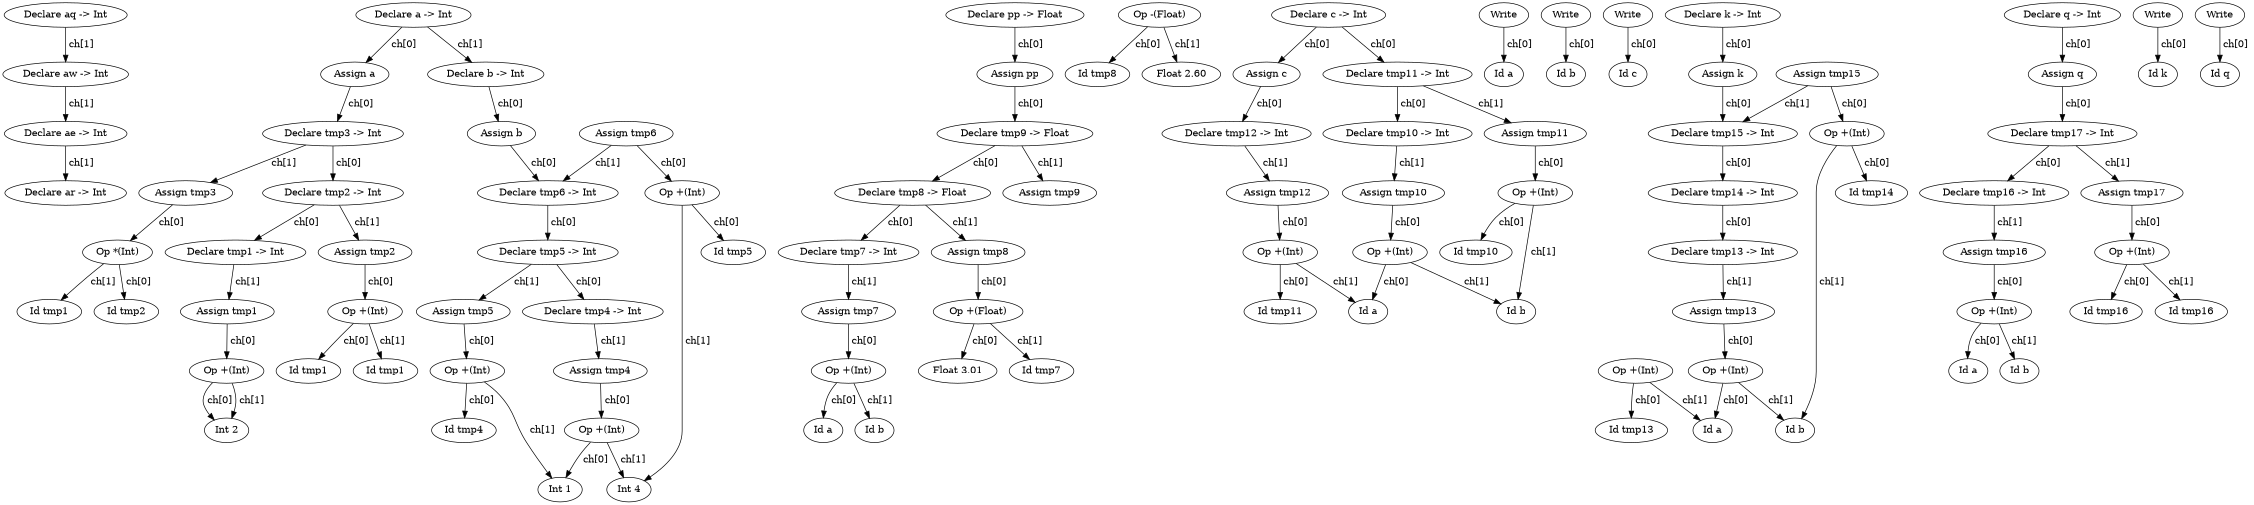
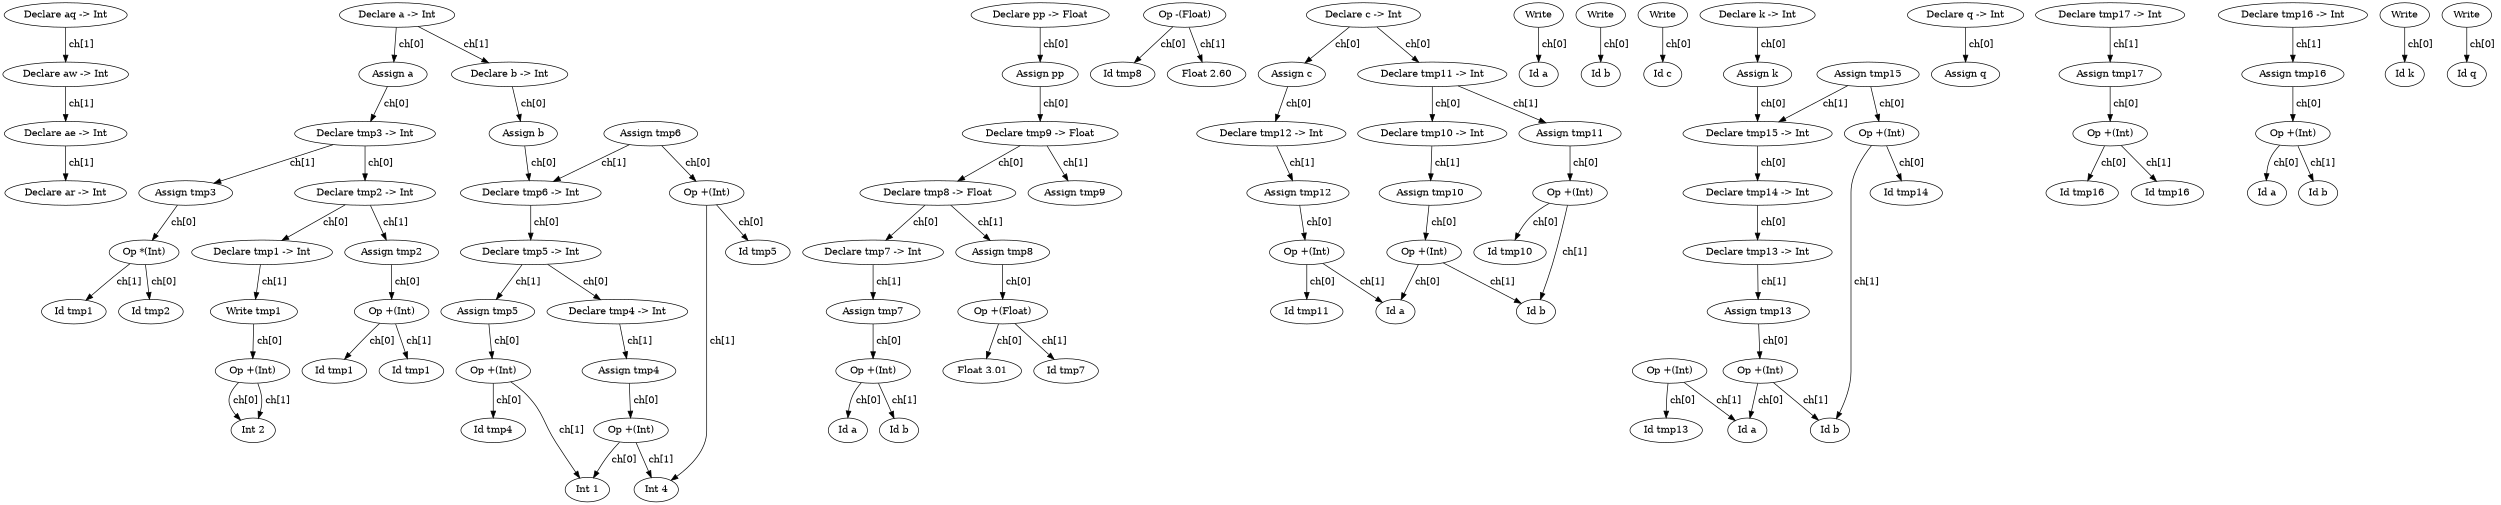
  digraph {
    n1 [label="Declare aq -> Int"]
    n2 [label="Declare aw -> Int"]
    n3 [label="Declare ae -> Int"]
    n4 [label="Declare ar -> Int"]
    n5 [label="Declare a -> Int"]
    n6 [label="Assign a"]
    n7 [label="Declare b -> Int"]
    n8 [label="Declare tmp3 -> Int"]
    n9 [label="Assign b"]
    n10 [label="Declare tmp2 -> Int"]
    n11 [label="Assign tmp3"]
    n12 [label="Declare tmp1 -> Int"]
    n13 [label="Assign tmp2"]
    n14 [label="Op *(Int)"]
-   n15 [label="Assign tmp1"]
+   n15 [label="Write tmp1"]
    n16 [label="Op +(Int)"]
    n17 [label="Op +(Int)"]
    n18 [label="Int 2"]
    n19 [label="Id tmp1"]
    n20 [label="Id tmp1"]
    n21 [label="Id tmp2"]
    n22 [label="Id tmp1"]
    n23 [label="Declare tmp6 -> Int"]
    n24 [label="Declare tmp5 -> Int"]
    n25 [label="Declare tmp4 -> Int"]
    n26 [label="Assign tmp5"]
    n27 [label="Assign tmp6"]
    n28 [label="Op +(Int)"]
    n29 [label="Assign tmp4"]
    n30 [label="Op +(Int)"]
    n31 [label="Op +(Int)"]
    n32 [label="Int 1"]
    n33 [label="Int 4"]
    n34 [label="Id tmp4"]
    n35 [label="Id tmp5"]
    n36 [label="Declare pp -> Float"]
    n37 [label="Assign pp"]
    n38 [label="Declare tmp9 -> Float"]
    n39 [label="Declare tmp8 -> Float"]
    n40 [label="Assign tmp9"]
    n41 [label="Declare tmp7 -> Int"]
    n42 [label="Assign tmp8"]
    n43 [label="Assign tmp7"]
    n44 [label="Op +(Float)"]
    n45 [label="Op +(Int)"]
    n46 [label="Id a"]
    n47 [label="Id b"]
    n48 [label="Float 3.01"]
    n49 [label="Id tmp7"]
    n50 [label="Op -(Float)"]
    n51 [label="Id tmp8"]
    n52 [label="Float 2.60"]
    n53 [label="Declare c -> Int"]
    n54 [label="Assign c"]
    n55 [label="Declare tmp11 -> Int"]
    n56 [label="Declare tmp12 -> Int"]
    n57 [label="Assign tmp12"]
    n58 [label="Declare tmp10 -> Int"]
    n59 [label="Assign tmp11"]
    n60 [label="Op +(Int)"]
    n61 [label="Assign tmp10"]
    n62 [label="Op +(Int)"]
    n63 [label="Op +(Int)"]
    n64 [label="Id a"]
    n65 [label="Id b"]
    n66 [label="Id tmp10"]
    n67 [label="Id tmp11"]
    n68 [label=Write]
    n69 [label="Id a"]
    n70 [label=Write]
    n71 [label="Id b"]
    n72 [label=Write]
    n73 [label="Id c"]
    n74 [label="Declare k -> Int"]
    n75 [label="Assign k"]
    n76 [label="Declare tmp15 -> Int"]
    n77 [label="Declare tmp14 -> Int"]
    n78 [label="Declare tmp13 -> Int"]
    n79 [label="Assign tmp15"]
    n80 [label="Op +(Int)"]
    n81 [label="Assign tmp13"]
    n82 [label="Op +(Int)"]
    n83 [label="Id a"]
    n84 [label="Id b"]
    n85 [label="Op +(Int)"]
    n86 [label="Id tmp13"]
    n87 [label="Id tmp14"]
    n88 [label="Declare q -> Int"]
    n89 [label="Assign q"]
    n90 [label="Declare tmp17 -> Int"]
    n91 [label="Declare tmp16 -> Int"]
    n92 [label="Assign tmp17"]
    n93 [label="Assign tmp16"]
    n94 [label="Op +(Int)"]
    n95 [label="Op +(Int)"]
    n96 [label="Id a"]
    n97 [label="Id b"]
    n98 [label="Id tmp16"]
    n99 [label="Id tmp16"]
    n100 [label=Write]
    n101 [label="Id k"]
    n102 [label=Write]
    n103 [label="Id q"]
    n1 -> n2 [label=" ch[1] "]
    n2 -> n3 [label=" ch[1] "]
    n3 -> n4 [label=" ch[1] "]
    n5 -> n6 [label=" ch[0] "]
    n5 -> n7 [label=" ch[1] "]
    n6 -> n8 [label=" ch[0] "]
    n7 -> n9 [label=" ch[0] "]
    n8 -> n10 [label=" ch[0] "]
    n8 -> n11 [label=" ch[1] "]
    n9 -> n23 [label=" ch[0] "]
    n10 -> n12 [label=" ch[0] "]
    n10 -> n13 [label=" ch[1] "]
    n11 -> n14 [label=" ch[0] "]
    n12 -> n15 [label=" ch[1] "]
    n13 -> n16 [label=" ch[0] "]
    n14 -> n21 [label=" ch[0] "]
    n14 -> n22 [label=" ch[1] "]
    n15 -> n17 [label=" ch[0] "]
    n16 -> n19 [label=" ch[0] "]
    n16 -> n20 [label=" ch[1] "]
    n17 -> n18 [label=" ch[0] "]
    n17 -> n18 [label=" ch[1] "]
    n23 -> n24 [label=" ch[0] "]
    n24 -> n25 [label=" ch[0] "]
    n24 -> n26 [label=" ch[1] "]
    n25 -> n29 [label=" ch[1] "]
    n26 -> n30 [label=" ch[0] "]
    n27 -> n23 [label=" ch[1] "]
    n27 -> n28 [label=" ch[0] "]
    n28 -> n33 [label=" ch[1] "]
    n28 -> n35 [label=" ch[0] "]
    n29 -> n31 [label=" ch[0] "]
    n30 -> n32 [label=" ch[1] "]
    n30 -> n34 [label=" ch[0] "]
    n31 -> n32 [label=" ch[0] "]
    n31 -> n33 [label=" ch[1] "]
    n36 -> n37 [label=" ch[0] "]
    n37 -> n38 [label=" ch[0] "]
    n38 -> n39 [label=" ch[0] "]
    n38 -> n40 [label=" ch[1] "]
    n39 -> n41 [label=" ch[0] "]
    n39 -> n42 [label=" ch[1] "]
    n41 -> n43 [label=" ch[1] "]
    n42 -> n44 [label=" ch[0] "]
    n43 -> n45 [label=" ch[0] "]
    n44 -> n48 [label=" ch[0] "]
    n44 -> n49 [label=" ch[1] "]
    n45 -> n46 [label=" ch[0] "]
    n45 -> n47 [label=" ch[1] "]
    n50 -> n51 [label=" ch[0] "]
    n50 -> n52 [label=" ch[1] "]
    n53 -> n54 [label=" ch[0] "]
    n53 -> n55 [label=" ch[0] "]
    n54 -> n56 [label=" ch[0] "]
    n55 -> n58 [label=" ch[0] "]
    n55 -> n59 [label=" ch[1] "]
    n56 -> n57 [label=" ch[1] "]
    n57 -> n60 [label=" ch[0] "]
    n58 -> n61 [label=" ch[1] "]
    n59 -> n62 [label=" ch[0] "]
    n60 -> n64 [label=" ch[1] "]
    n60 -> n67 [label=" ch[0] "]
    n61 -> n63 [label=" ch[0] "]
    n62 -> n65 [label=" ch[1] "]
    n62 -> n66 [label=" ch[0] "]
    n63 -> n64 [label=" ch[0] "]
    n63 -> n65 [label=" ch[1] "]
    n68 -> n69 [label=" ch[0] "]
    n70 -> n71 [label=" ch[0] "]
    n72 -> n73 [label=" ch[0] "]
    n74 -> n75 [label=" ch[0] "]
    n75 -> n76 [label=" ch[0] "]
    n76 -> n77 [label=" ch[0] "]
    n77 -> n78 [label=" ch[0] "]
    n78 -> n81 [label=" ch[1] "]
    n79 -> n76 [label=" ch[1] "]
    n79 -> n80 [label=" ch[0] "]
    n80 -> n84 [label=" ch[1] "]
    n80 -> n87 [label=" ch[0] "]
    n81 -> n82 [label=" ch[0] "]
    n82 -> n83 [label=" ch[0] "]
    n82 -> n84 [label=" ch[1] "]
    n85 -> n83 [label=" ch[1] "]
    n85 -> n86 [label=" ch[0] "]
    n88 -> n89 [label=" ch[0] "]
-   n89 -> n90 [label=" ch[0] "]
-   n90 -> n91 [label=" ch[0] "]
    n90 -> n92 [label=" ch[1] "]
    n91 -> n93 [label=" ch[1] "]
    n92 -> n94 [label=" ch[0] "]
    n93 -> n95 [label=" ch[0] "]
    n94 -> n98 [label=" ch[0] "]
    n94 -> n99 [label=" ch[1] "]
    n95 -> n96 [label=" ch[0] "]
    n95 -> n97 [label=" ch[1] "]
    n100 -> n101 [label=" ch[0] "]
    n102 -> n103 [label=" ch[0] "]
  }
